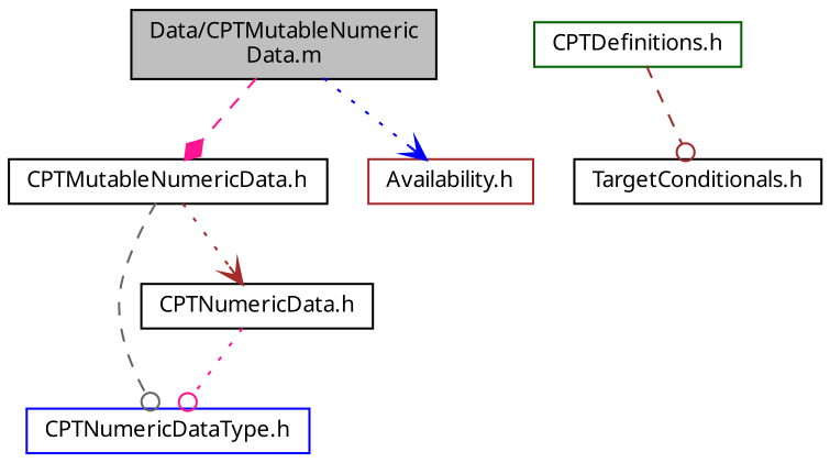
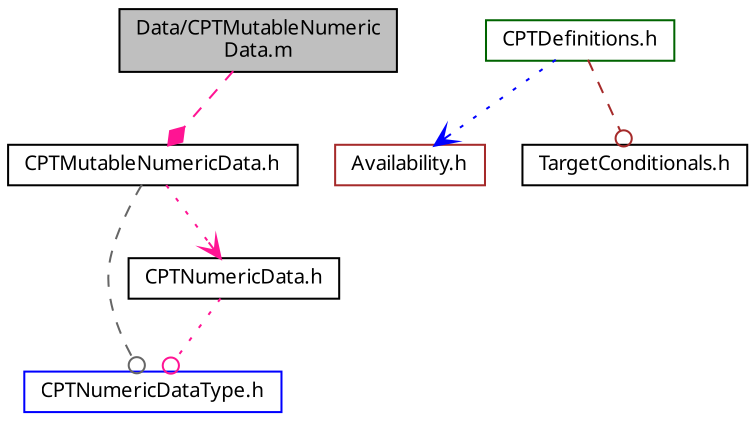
  digraph {
    node [color=black fontname="Lucinda Grande" fontsize=10 shape=record]
    edge [arrowhead=odot color=deeppink fontname="Lucinda Grande" fontsize=10 labelfontname="Lucinda Grande" labelfontsize=10 style=dashed]
    n1 [fillcolor=grey75 fontcolor=black height=0.2 label="Data/CPTMutableNumeric\lData.m" style=filled width=0.4]
    n2 [height=0.2 label="CPTMutableNumericData.h" width=0.4]
    n3 [color=blue height=0.2 label="CPTNumericDataType.h" width=0.4]
    n4 [height=0.2 label="CPTNumericData.h" width=0.4]
    n5 [color=darkgreen height=0.2 label="CPTDefinitions.h" width=0.4]
    n6 [height=0.2 label="TargetConditionals.h" width=0.4]
    n7 [color=brown height=0.2 label="Availability.h" width=0.4]
    n1 -> n2 [arrowhead=diamond]
    n2 -> n3 [color=gray40]
-   n2 -> n4 [arrowhead=vee color=brown style=dotted]
+   n2 -> n4 [arrowhead=vee style=dotted]
    n4 -> n3 [style=dotted]
    n5 -> n6 [color=brown]
-   n1 -> n7 [arrowhead=vee color=blue style=dotted]
+   n5 -> n7 [arrowhead=vee color=blue style=dotted]
  }
